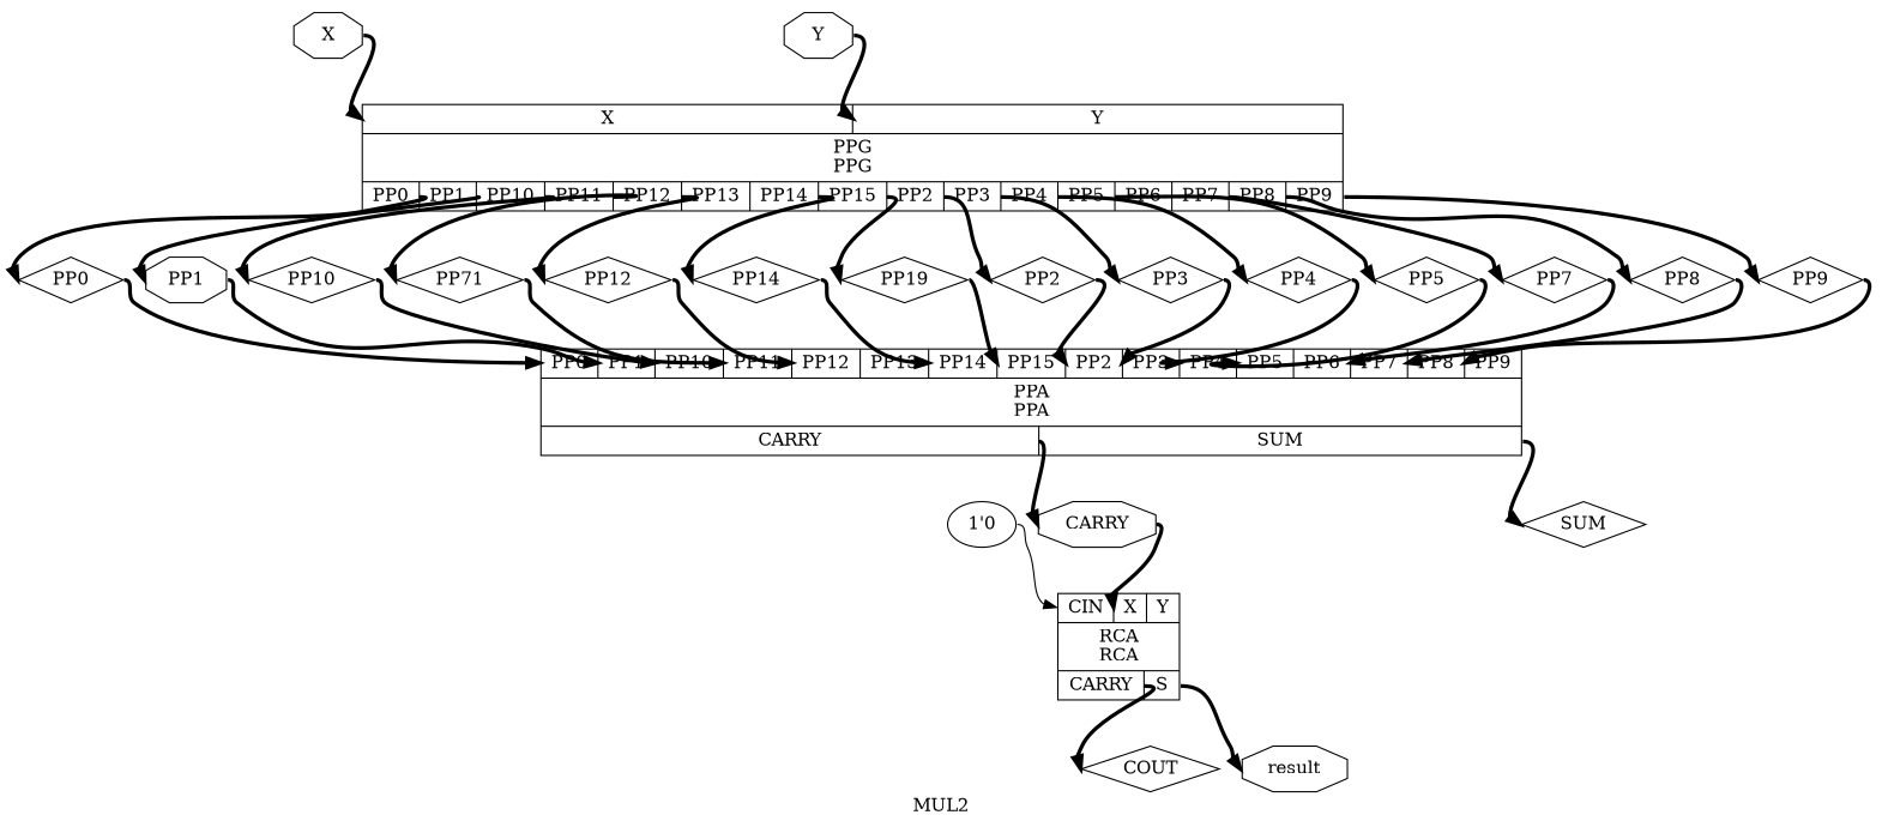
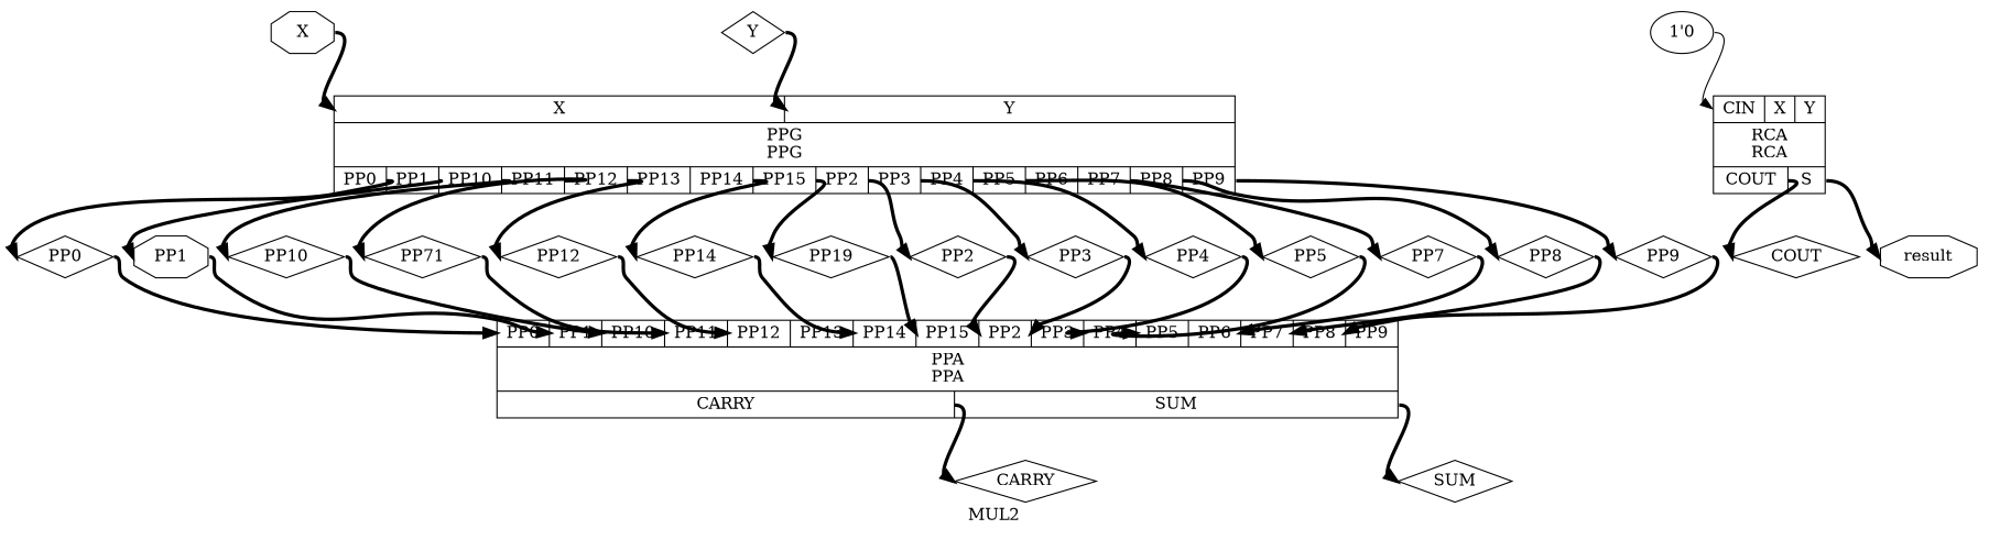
  digraph {
    label=MUL2
    rankdir=TB
    remincross=true
    node [color=black fontcolor=black shape=diamond]
    edge [color=black headport=w style="setlinewidth(3)" tailport=e]
    n1 [label=SUM]
-   n2 [label="{{<p23> CIN|<p22> X|<p21> Y}|RCA\nRCA|{<p3> CARRY|<p24> S}}" shape=record color="" fontcolor=""]
+   n2 [label="{{<p23> CIN|<p22> X|<p21> Y}|RCA\nRCA|{<p3> COUT|<p24> S}}" shape=record color="" fontcolor=""]
    n3 [label=COUT]
    n4 [label=result shape=octagon]
-   n5 [label=CARRY shape=octagon]
+   n5 [label=CARRY]
    n6 [label=PP19]
    n7 [label="{{<p19> PP0|<p18> PP1|<p9> PP10|<p8> PP11|<p7> PP12|<p6> PP13|<p5> PP14|<p4> PP15|<p17> PP2|<p16> PP3|<p15> PP4|<p14> PP5|<p13> PP6|<p12> PP7|<p11> PP8|<p10> PP9}|PPA\nPPA|{<p2> CARRY|<p1> SUM}}" shape=record color="" fontcolor=""]
    n8 [label=PP14]
    n9 [label=PP12]
    n10 [label=PP71]
    n11 [label=PP10]
    n12 [label=PP9]
    n13 [label=PP8]
    n14 [label=PP7]
    n15 [label=PP5]
    n16 [label=PP4]
    n17 [label=PP3]
    n18 [label=PP2]
    n19 [label=PP1 shape=octagon]
    n20 [label=PP0]
-   n21 [label=Y shape=octagon]
+   n21 [label=Y]
    n22 [label="{{<p22> X|<p21> Y}|PPG\nPPG|{<p19> PP0|<p18> PP1|<p9> PP10|<p8> PP11|<p7> PP12|<p6> PP13|<p5> PP14|<p4> PP15|<p17> PP2|<p16> PP3|<p15> PP4|<p14> PP5|<p13> PP6|<p12> PP7|<p11> PP8|<p10> PP9}}" shape=record color="" fontcolor=""]
    n23 [label=X shape=octagon]
    n24 [label="1'0" color="" fontcolor="" shape=""]
    n2 -> n3 [tailport="p3:e"]
    n2 -> n4 [tailport="p24:e"]
-   n5 -> n2 [headport="p22:w"]
    n6 -> n7 [headport="p4:w"]
    n7 -> n1 [tailport="p1:e"]
    n7 -> n5 [tailport="p2:e"]
    n8 -> n7 [headport="p5:w"]
    n9 -> n7 [headport="p7:w"]
    n10 -> n7 [headport="p8:w"]
    n11 -> n7 [headport="p9:w"]
    n12 -> n7 [headport="p10:w"]
    n13 -> n7 [headport="p11:w"]
    n14 -> n7 [headport="p12:w"]
    n15 -> n7 [headport="p14:w"]
    n16 -> n7 [headport="p15:w"]
    n17 -> n7 [headport="p16:w"]
    n18 -> n7 [headport="p17:w"]
    n19 -> n7 [headport="p18:w"]
    n20 -> n7 [headport="p19:w"]
    n21 -> n22 [headport="p21:w"]
    n22 -> n6 [tailport="p4:e"]
    n22 -> n8 [tailport="p5:e"]
    n22 -> n9 [tailport="p7:e"]
    n22 -> n10 [tailport="p8:e"]
    n22 -> n11 [tailport="p9:e"]
    n22 -> n12 [tailport="p10:e"]
    n22 -> n13 [tailport="p11:e"]
    n22 -> n14 [tailport="p12:e"]
    n22 -> n15 [tailport="p14:e"]
    n22 -> n16 [tailport="p15:e"]
    n22 -> n17 [tailport="p16:e"]
    n22 -> n18 [tailport="p17:e"]
    n22 -> n19 [tailport="p18:e"]
    n22 -> n20 [tailport="p19:e"]
    n23 -> n22 [headport="p22:w"]
    n24 -> n2 [headport="p23:w" style=""]
  }
